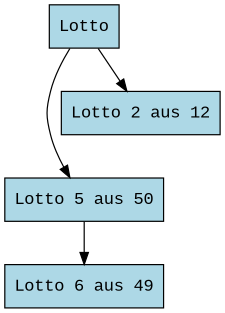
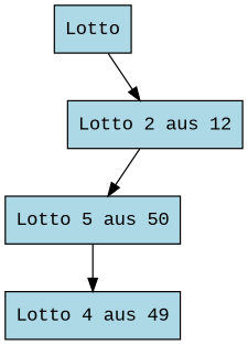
  digraph {
    fontname="Liberation Mono"
    node [fillcolor=lightblue fontname="Liberation Mono" shape=box style=filled]
    edge [fontname="Liberation Mono"]
    n1 [label=Lotto]
    n2 [label="Lotto 5 aus 50"]
    n3 [label="Lotto 2 aus 12"]
-   n4 [label="Lotto 6 aus 49"]
-   n1 -> n2
+   n4 [label="Lotto 4 aus 49"]
+   n3 -> n2
    n1 -> n3
    n2 -> n4
  }
